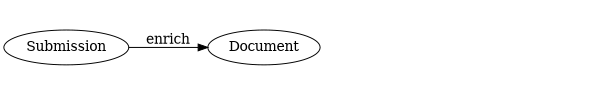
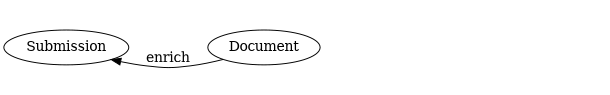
  digraph {
    rankdir=LR
    splines=true
    node [style=invis]
    edge [style=invis]
    n1 [label=Submission style=""]
    n2 [label=Document style=""]
    n3 [label=Agent]
    n4 [label=Accept]
    n5 [label=Reject]
-   n1 -> n2 [label=enrich style=""]
+   n2 -> n1 [label=enrich style=""]
    n2 -> n3 [label=enqueue]
    n3 -> n4
    n3 -> n5
  }
